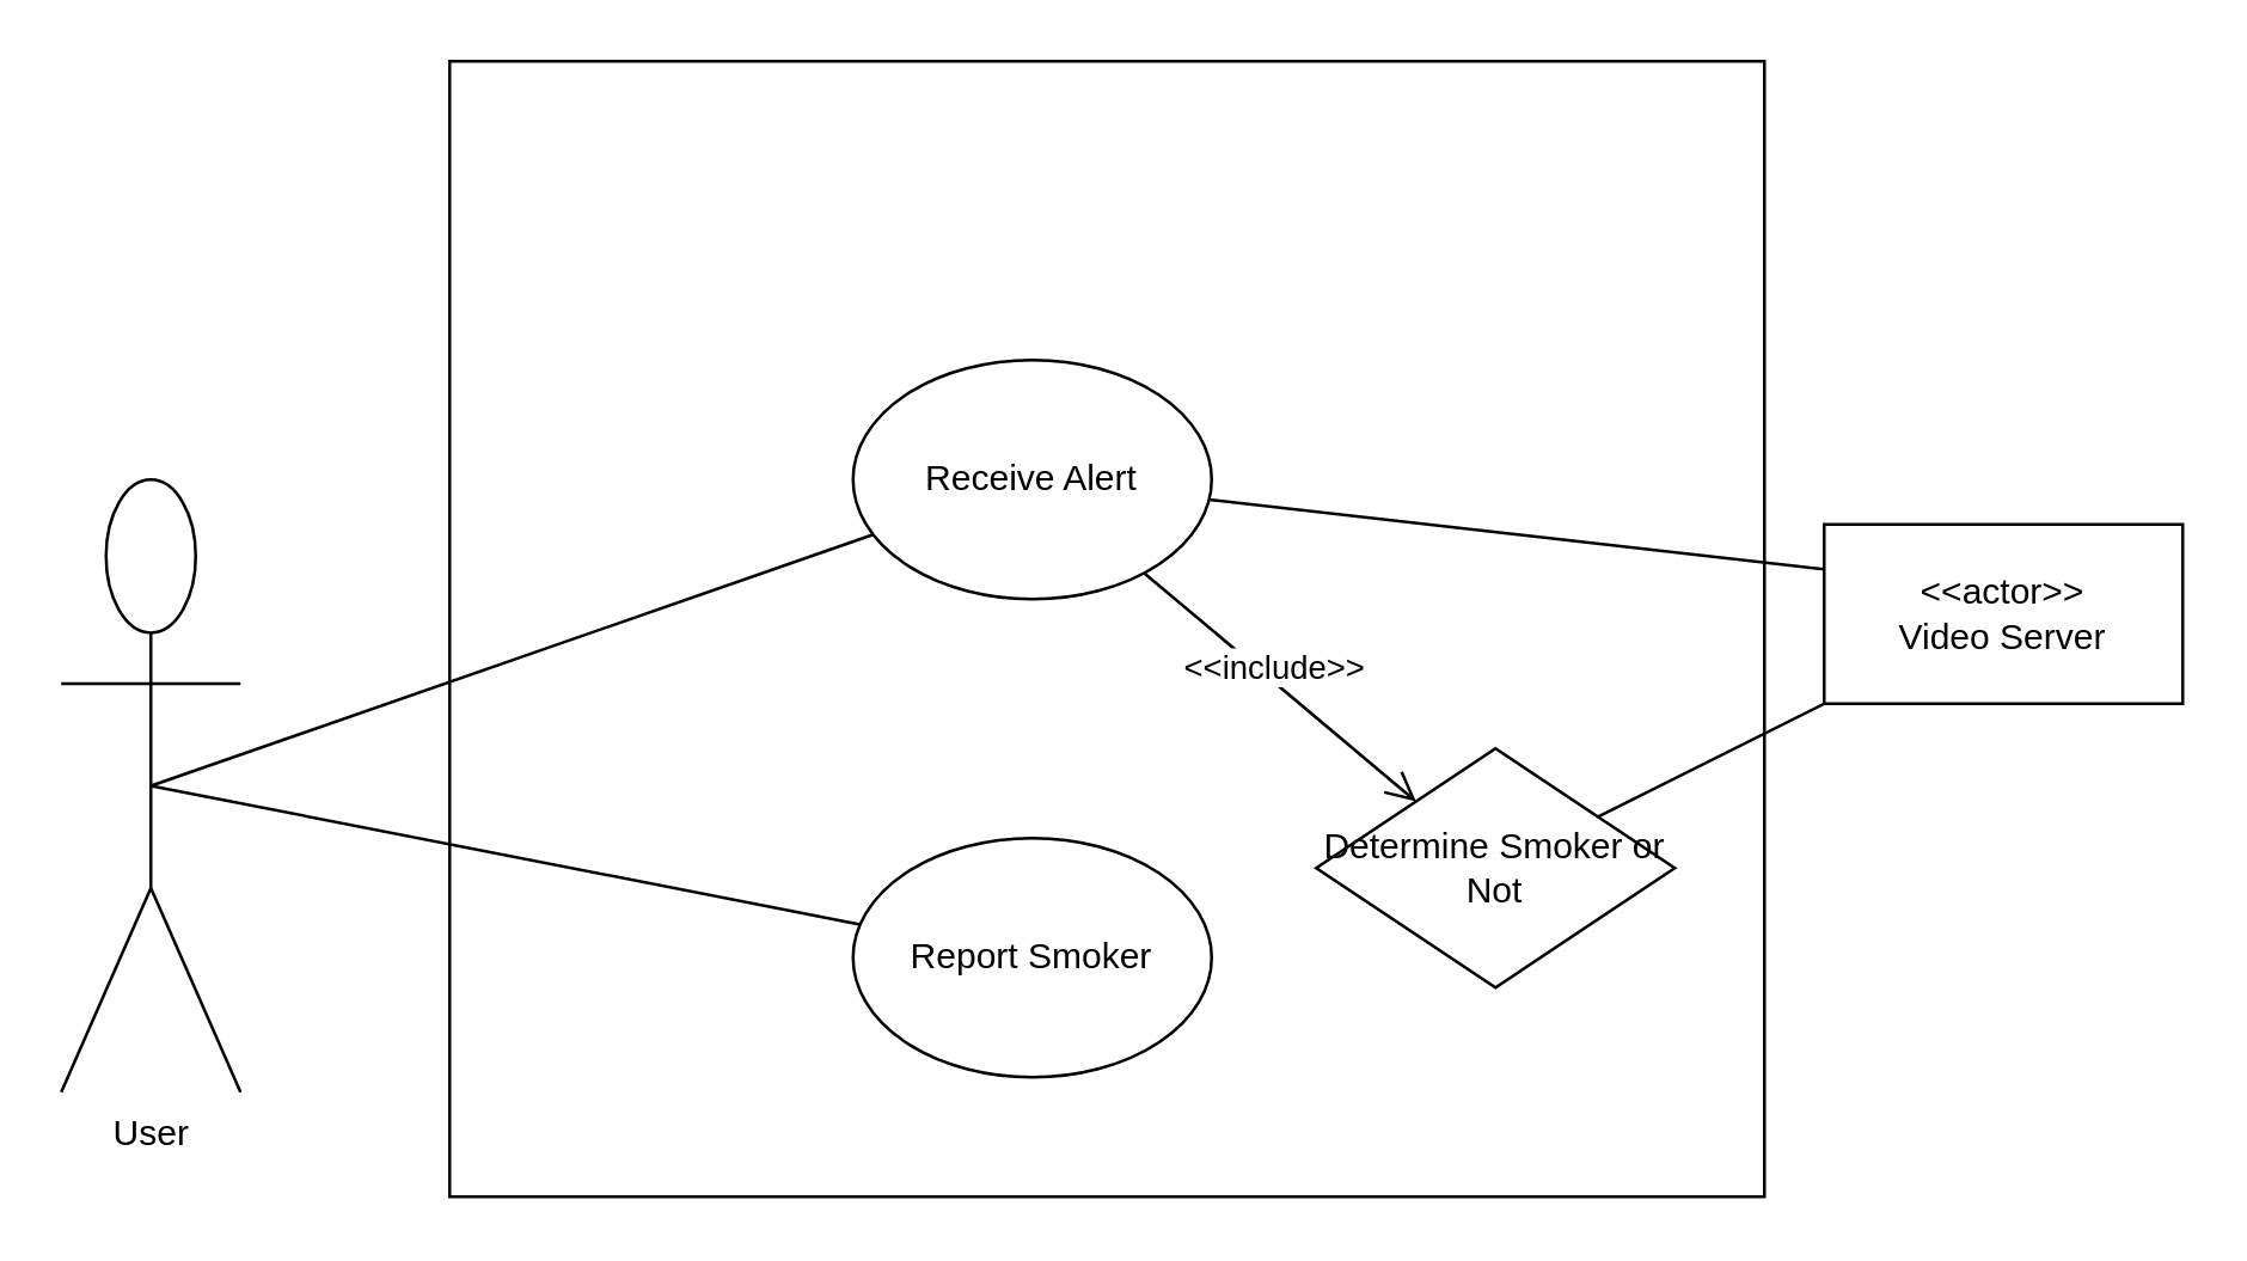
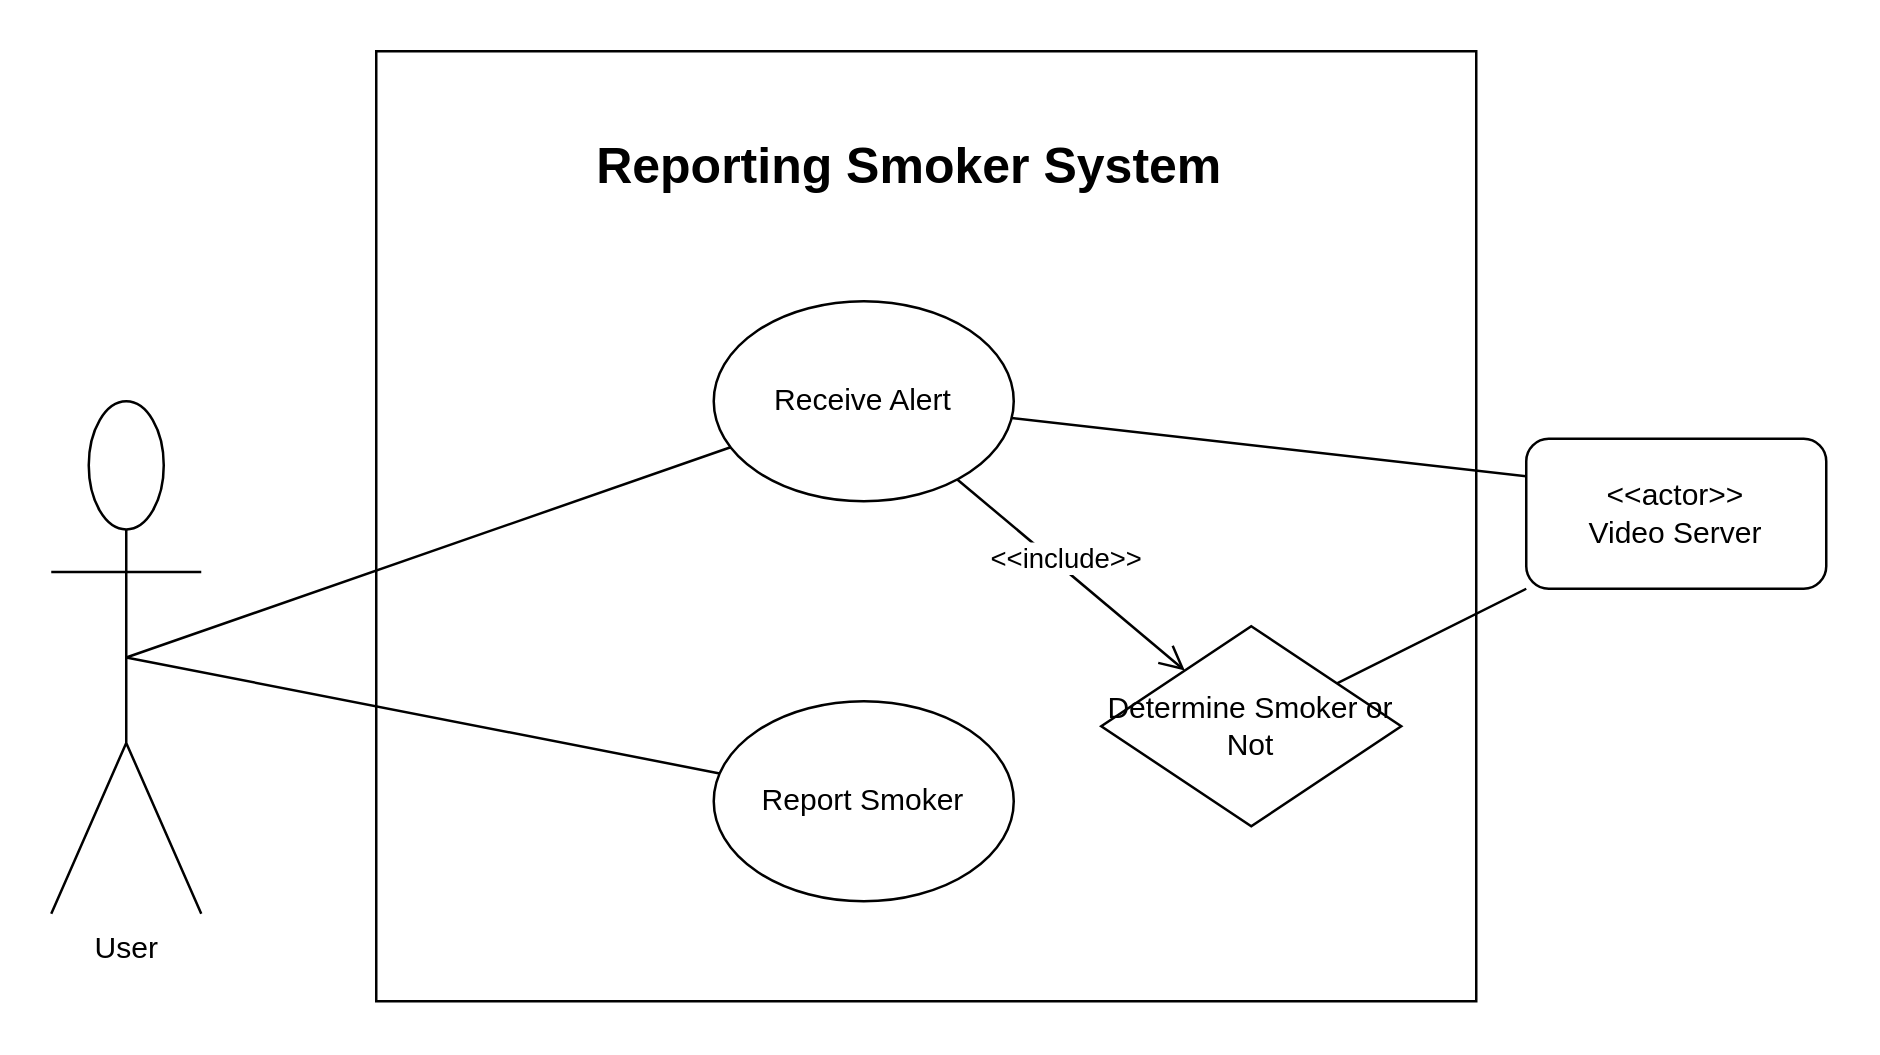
  <mxCell id="0" />
  <mxCell id="1" parent="0" />
  <mxCell id="2" value="" style="rounded=0;whiteSpace=wrap;html=1;" vertex="1" parent="1"><mxGeometry x="150" y="20" width="440" height="380" as="geometry" /></mxCell>
  <mxCell id="3" value="User" style="shape=umlActor;verticalLabelPosition=bottom;labelBackgroundColor=#ffffff;verticalAlign=top;html=1;outlineConnect=0;" vertex="1" parent="1"><mxGeometry x="20" y="160" width="60" height="205" as="geometry" /></mxCell>
- <mxCell id="5" value="&lt;div&gt;&amp;lt;&amp;lt;actor&amp;gt;&amp;gt;&lt;/div&gt;&lt;div&gt;Video Server&lt;br&gt;&lt;/div&gt;" style="rounded=0;whiteSpace=wrap;html=1;" vertex="1" parent="1"><mxGeometry x="610" y="175" width="120" height="60" as="geometry" /></mxCell>
+ <mxCell id="4" value="&lt;b&gt;&lt;font style=&quot;font-size: 20px&quot;&gt;Reporting Smoker System&lt;/font&gt;&lt;/b&gt;" style="text;html=1;strokeColor=none;fillColor=none;align=center;verticalAlign=middle;whiteSpace=wrap;rounded=0;" vertex="1" parent="1"><mxGeometry x="157" y="30" width="413" height="70" as="geometry" /></mxCell>
+ <mxCell id="5" value="&lt;div&gt;&amp;lt;&amp;lt;actor&amp;gt;&amp;gt;&lt;/div&gt;&lt;div&gt;Video Server&lt;br&gt;&lt;/div&gt;" style="whiteSpace=wrap;html=1;rounded=1;" vertex="1" parent="1"><mxGeometry x="610" y="175" width="120" height="60" as="geometry" /></mxCell>
  <mxCell id="6" value="" style="endArrow=none;html=1;exitX=0.5;exitY=0.5;exitDx=0;exitDy=0;exitPerimeter=0;" edge="1" parent="1" target="8" source="3"><mxGeometry width="50" height="50" relative="1" as="geometry"><mxPoint x="80" y="180" as="sourcePoint" /><mxPoint x="175" y="145" as="targetPoint" /></mxGeometry></mxCell>
  <mxCell id="7" value="&amp;lt;&amp;lt;include&amp;gt;&amp;gt;" style="html=1;verticalAlign=bottom;endArrow=open;dashed=0;endSize=8;" edge="1" parent="1" source="8" target="10"><mxGeometry y="-3" relative="1" as="geometry"><mxPoint x="443.5" y="349.5" as="sourcePoint" /><mxPoint x="261.401" y="311.048" as="targetPoint" /><mxPoint as="offset" /></mxGeometry></mxCell>
  <mxCell id="8" value="Receive Alert&lt;br&gt;" style="ellipse;whiteSpace=wrap;html=1;" vertex="1" parent="1"><mxGeometry x="285" y="120" width="120" height="80" as="geometry" /></mxCell>
  <mxCell id="9" value="" style="endArrow=none;html=1;entryX=0;entryY=0.25;entryDx=0;entryDy=0;" edge="1" parent="1" source="8" target="5"><mxGeometry width="50" height="50" relative="1" as="geometry"><mxPoint x="157" y="263" as="sourcePoint" /><mxPoint x="267.913" y="249.951" as="targetPoint" /></mxGeometry></mxCell>
  <mxCell id="10" value="Determine Smoker or Not" style="rhombus;whiteSpace=wrap;html=1;" vertex="1" parent="1"><mxGeometry x="440" y="250" width="120" height="80" as="geometry" /></mxCell>
  <mxCell id="11" value="Report Smoker" style="ellipse;whiteSpace=wrap;html=1;" vertex="1" parent="1"><mxGeometry x="285" y="280" width="120" height="80" as="geometry" /></mxCell>
  <mxCell id="12" value="" style="endArrow=none;html=1;" edge="1" parent="1" source="10" target="5"><mxGeometry width="50" height="50" relative="1" as="geometry"><mxPoint x="433.472" y="141.219" as="sourcePoint" /><mxPoint x="620" y="145" as="targetPoint" /></mxGeometry></mxCell>
  <mxCell id="13" value="" style="endArrow=none;html=1;exitX=0.5;exitY=0.5;exitDx=0;exitDy=0;exitPerimeter=0;" edge="1" parent="1" source="3" target="11"><mxGeometry width="50" height="50" relative="1" as="geometry"><mxPoint x="90" y="190" as="sourcePoint" /><mxPoint x="313.689" y="178.17" as="targetPoint" /></mxGeometry></mxCell>
